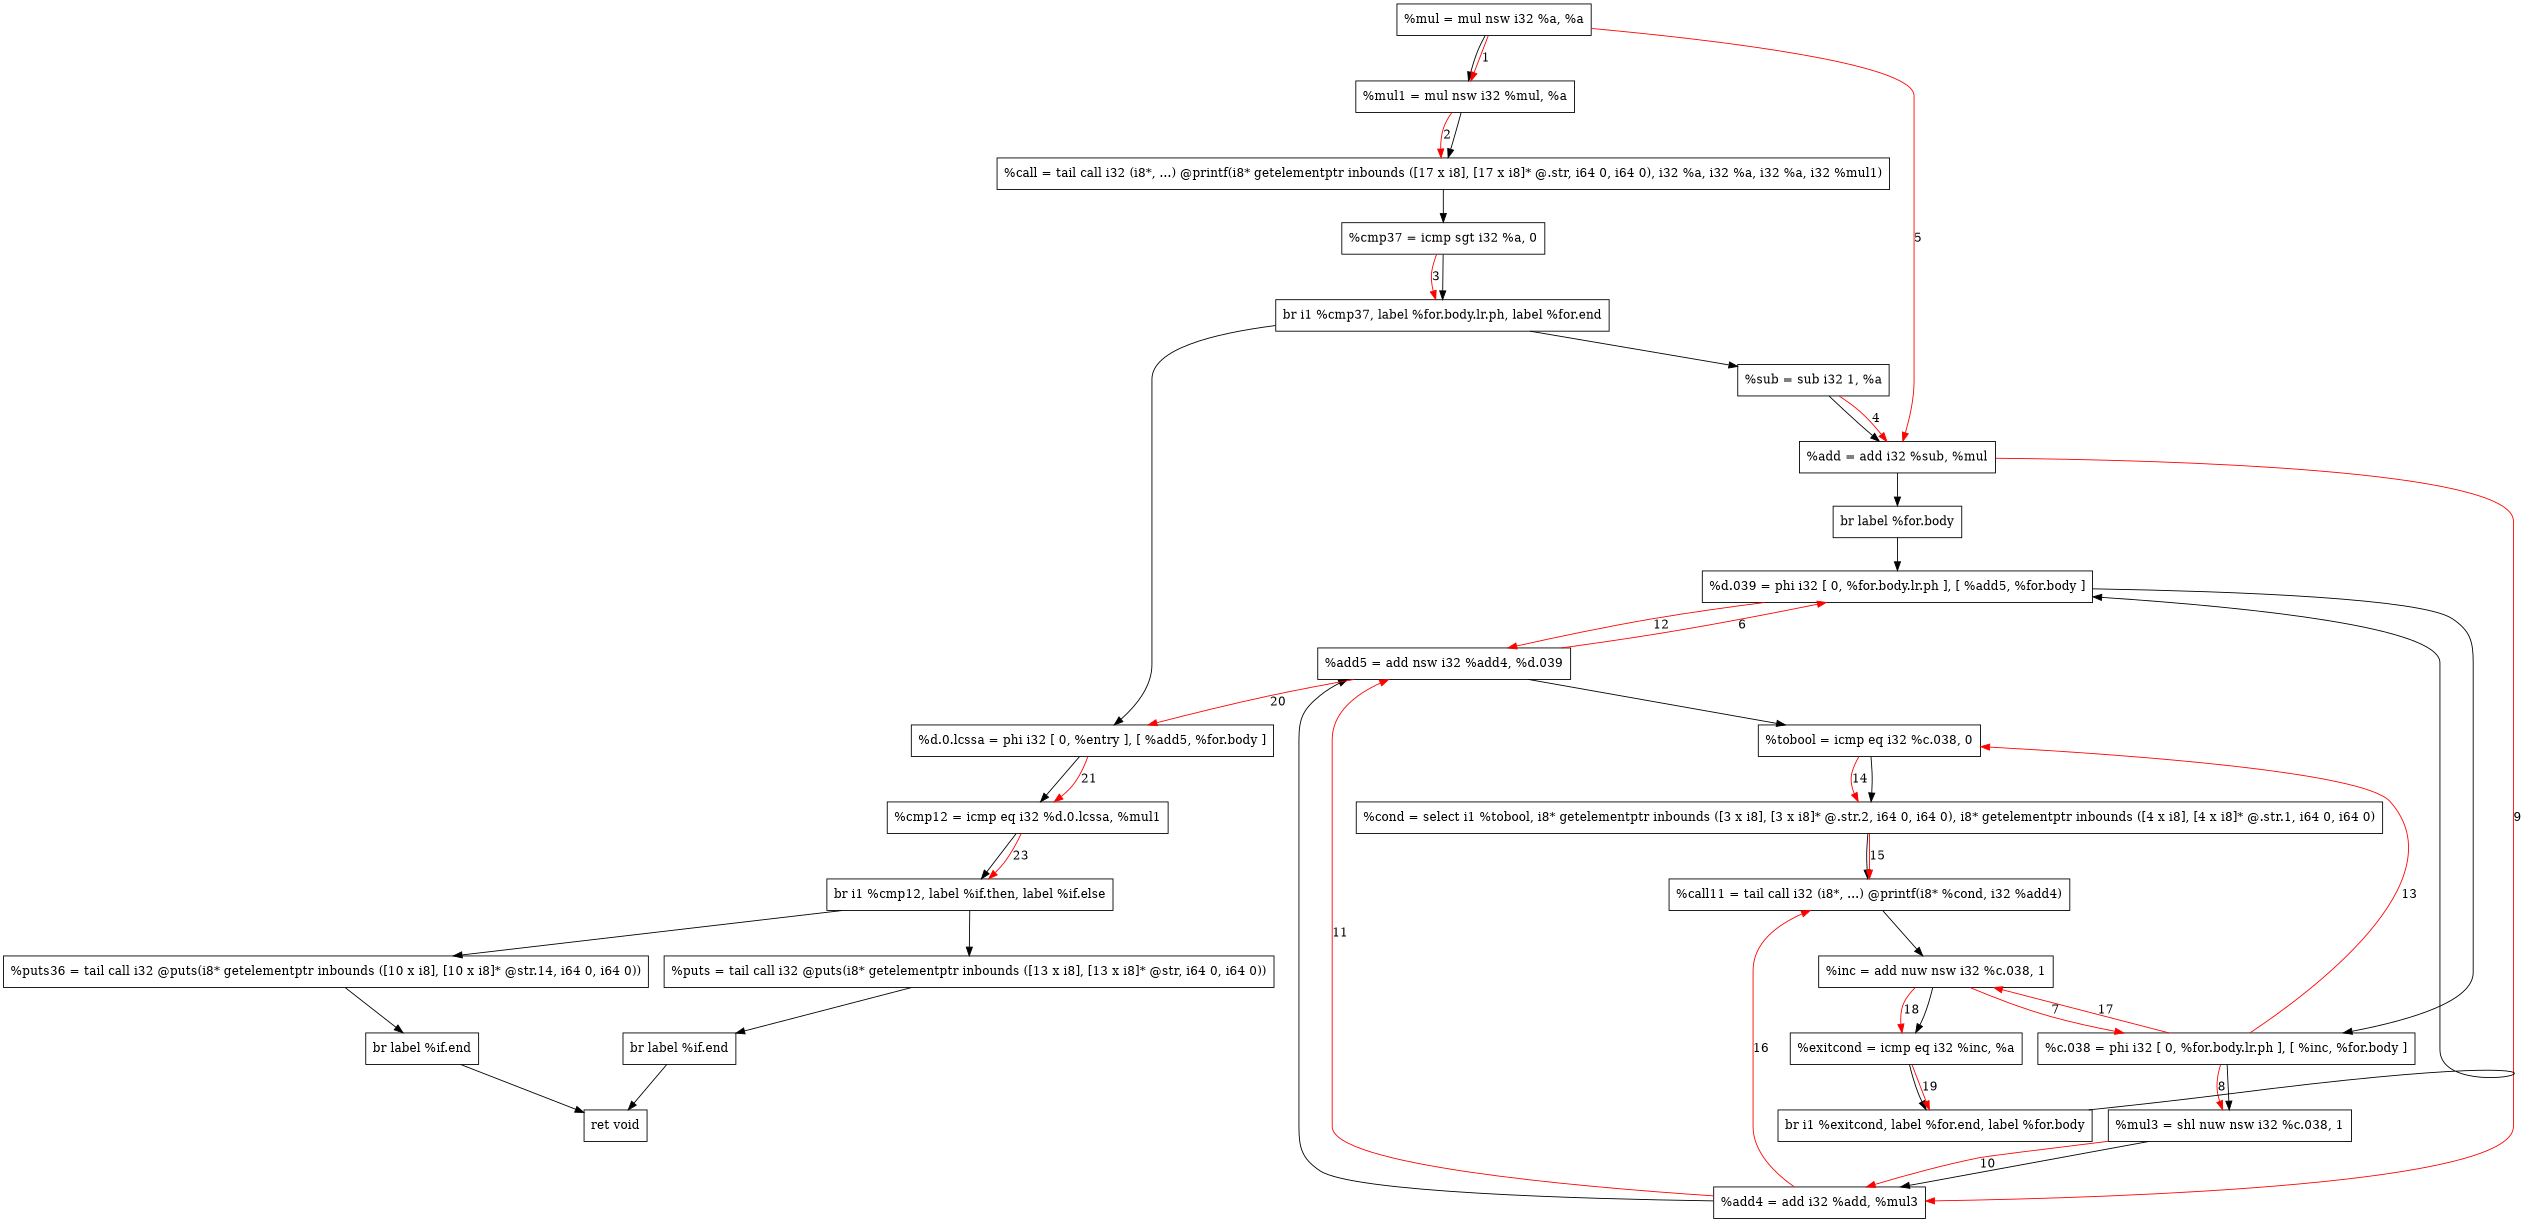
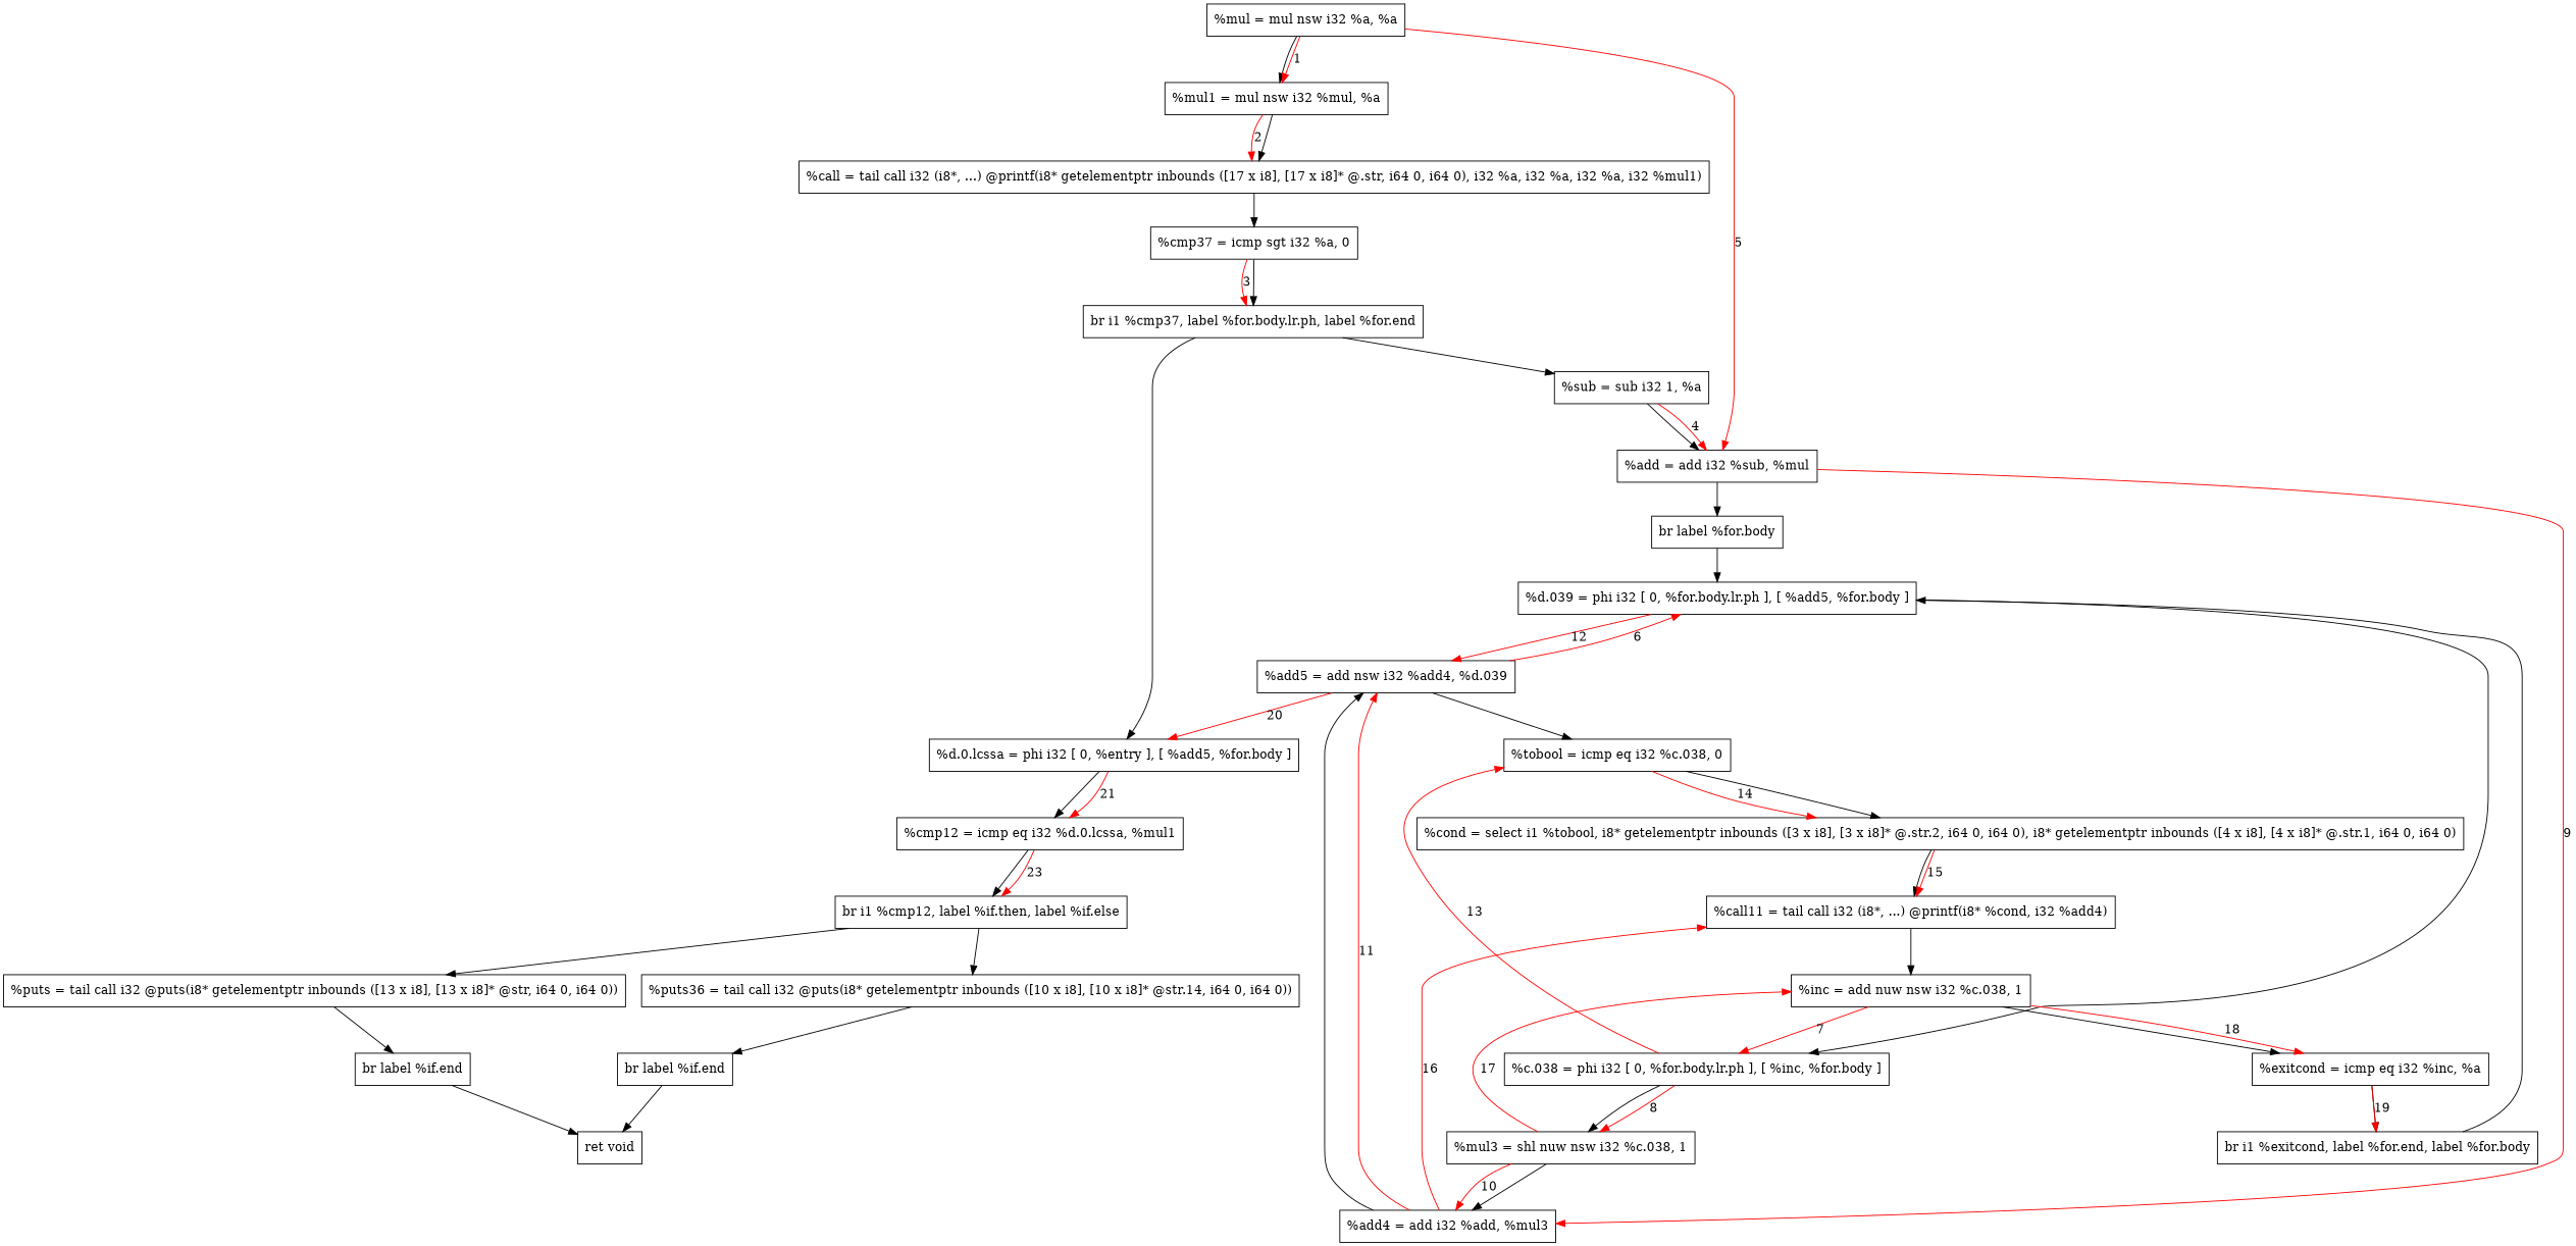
  digraph {
    node [shape=record]
    n1 [label="  %mul = mul nsw i32 %a, %a"]
    n2 [label="  %mul1 = mul nsw i32 %mul, %a"]
    n3 [label="  %add = add i32 %sub, %mul"]
    n4 [label="  %call = tail call i32 (i8*, ...) @printf(i8* getelementptr inbounds ([17 x i8], [17 x i8]* @.str, i64 0, i64 0), i32 %a, i32 %a, i32 %a, i32 %mul1)"]
    n5 [label="  br label %for.body"]
    n6 [label="  %add4 = add i32 %add, %mul3"]
    n7 [label="  %cmp37 = icmp sgt i32 %a, 0"]
    n8 [label="  %cmp12 = icmp eq i32 %d.0.lcssa, %mul1"]
    n9 [label="  br i1 %cmp12, label %if.then, label %if.else"]
    n10 [label="  br i1 %cmp37, label %for.body.lr.ph, label %for.end"]
    n11 [label="  %sub = sub i32 1, %a"]
    n12 [label="  %d.0.lcssa = phi i32 [ 0, %entry ], [ %add5, %for.body ]"]
    n13 [label="  %d.039 = phi i32 [ 0, %for.body.lr.ph ], [ %add5, %for.body ]"]
    n14 [label="  %add5 = add nsw i32 %add4, %d.039"]
    n15 [label="  %call11 = tail call i32 (i8*, ...) @printf(i8* %cond, i32 %add4)"]
    n16 [label="  %c.038 = phi i32 [ 0, %for.body.lr.ph ], [ %inc, %for.body ]"]
    n17 [label="  %mul3 = shl nuw nsw i32 %c.038, 1"]
    n18 [label="  %tobool = icmp eq i32 %c.038, 0"]
    n19 [label="  %inc = add nuw nsw i32 %c.038, 1"]
    n20 [label="  %cond = select i1 %tobool, i8* getelementptr inbounds ([3 x i8], [3 x i8]* @.str.2, i64 0, i64 0), i8* getelementptr inbounds ([4 x i8], [4 x i8]* @.str.1, i64 0, i64 0)"]
    n21 [label="  %exitcond = icmp eq i32 %inc, %a"]
    n22 [label="  br i1 %exitcond, label %for.end, label %for.body"]
    n23 [label="  %puts36 = tail call i32 @puts(i8* getelementptr inbounds ([10 x i8], [10 x i8]* @str.14, i64 0, i64 0))"]
    n24 [label="  %puts = tail call i32 @puts(i8* getelementptr inbounds ([13 x i8], [13 x i8]* @str, i64 0, i64 0))"]
    n25 [label="  br label %if.end"]
    n26 [label="  br label %if.end"]
    n27 [label="  ret void"]
    n1 -> n2
    n1 -> n2 [color=red label=1]
    n1 -> n3 [color=red label=5]
    n2 -> n4
    n2 -> n4 [color=red label=2]
    n3 -> n5
    n3 -> n6 [color=red label=9]
    n4 -> n7
    n5 -> n13
    n6 -> n14
    n6 -> n14 [color=red label=11]
    n6 -> n15 [color=red label=16]
    n7 -> n10
    n7 -> n10 [color=red label=3]
    n8 -> n9
    n8 -> n9 [color=red label=23]
    n9 -> n23
    n9 -> n24
    n10 -> n11
    n10 -> n12
    n11 -> n3
    n11 -> n3 [color=red label=4]
    n12 -> n8
    n12 -> n8 [color=red label=21]
    n13 -> n14 [color=red label=12]
    n13 -> n16
    n14 -> n12 [color=red label=20]
    n14 -> n13 [color=red label=6]
    n14 -> n18
    n15 -> n19
    n16 -> n17
    n16 -> n17 [color=red label=8]
    n16 -> n18 [color=red label=13]
-   n16 -> n19 [color=red label=17]
+   n17 -> n19 [color=red label=17]
    n17 -> n6
    n17 -> n6 [color=red label=10]
    n18 -> n20
    n18 -> n20 [color=red label=14]
    n19 -> n16 [color=red label=7]
    n19 -> n21
    n19 -> n21 [color=red label=18]
    n20 -> n15
    n20 -> n15 [color=red label=15]
    n21 -> n22
    n21 -> n22 [color=red label=19]
    n22 -> n13
    n23 -> n25
    n24 -> n26
    n25 -> n27
    n26 -> n27
  }
